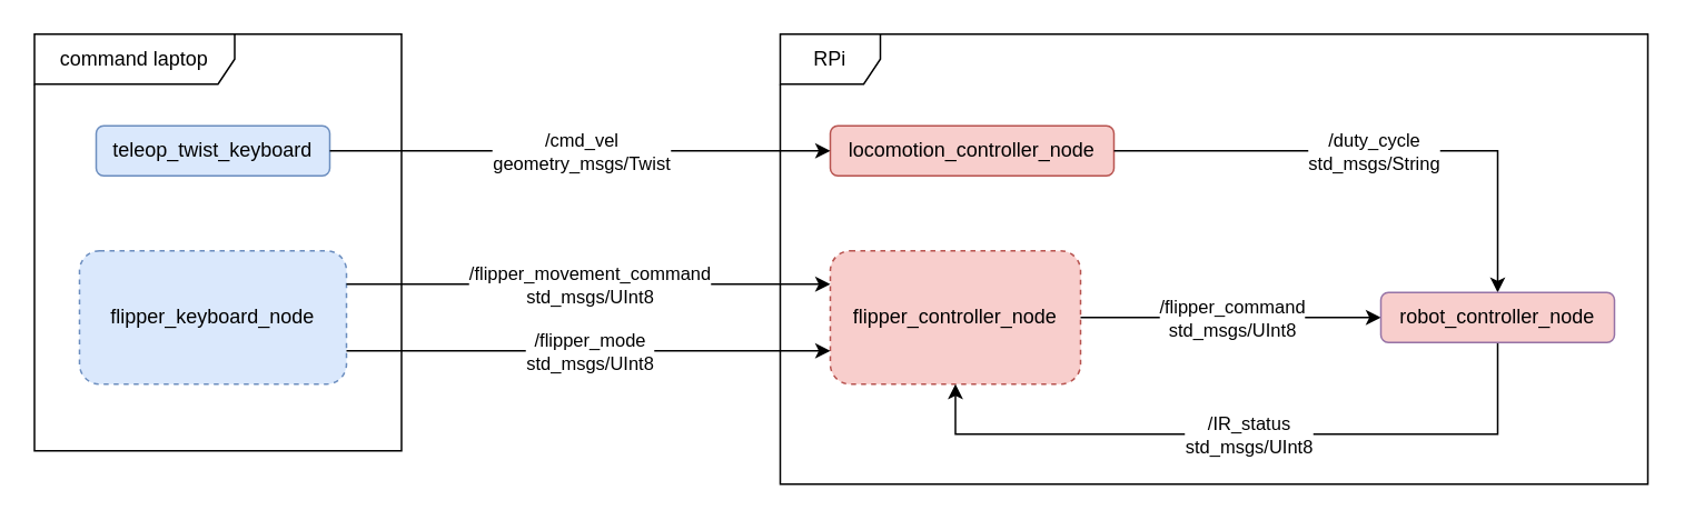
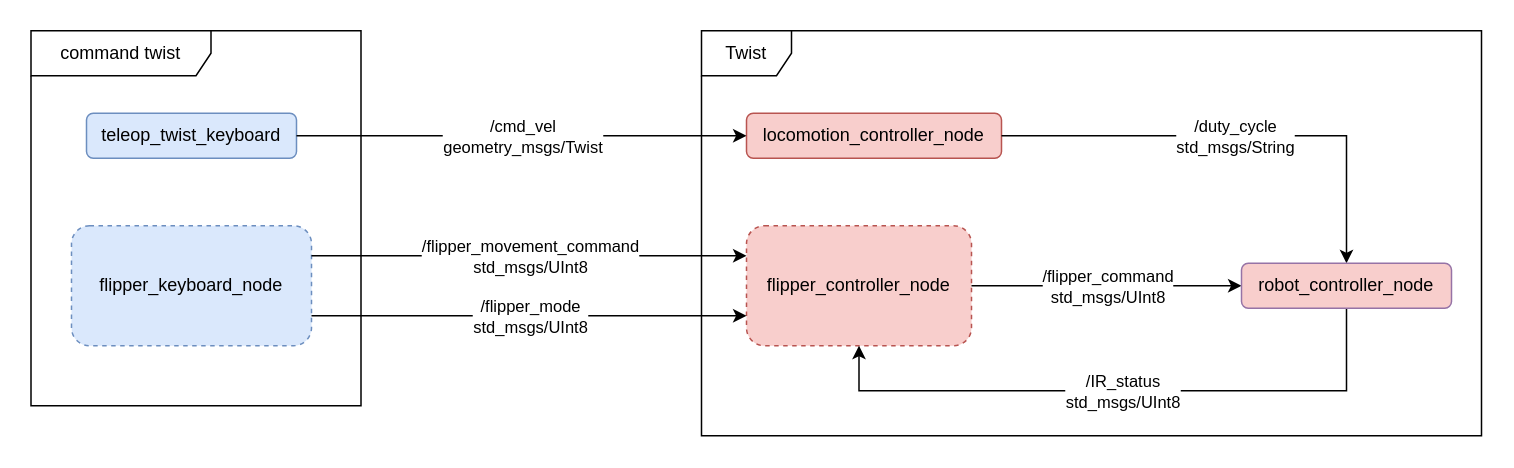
  <mxCell id="0" />
  <mxCell id="1" parent="0" />
  <mxCell id="2" value="teleop_twist_keyboard" style="rounded=1;whiteSpace=wrap;html=1;fillColor=#dae8fc;strokeColor=#6c8ebf;" parent="1" vertex="1"><mxGeometry x="57" y="75" width="140" height="30" as="geometry" /></mxCell>
  <mxCell id="3" value="locomotion_controller_node" style="rounded=1;whiteSpace=wrap;html=1;fillColor=#f8cecc;strokeColor=#b85450;" parent="1" vertex="1"><mxGeometry x="497" y="75" width="170" height="30" as="geometry" /></mxCell>
  <mxCell id="4" value="" style="endArrow=classic;html=1;rounded=0;exitX=1;exitY=0.5;exitDx=0;exitDy=0;entryX=0;entryY=0.5;entryDx=0;entryDy=0;" parent="1" source="2" target="3" edge="1"><mxGeometry relative="1" as="geometry"><mxPoint x="287" y="89.5" as="sourcePoint" /><mxPoint x="387" y="89.5" as="targetPoint" /></mxGeometry></mxCell>
  <mxCell id="5" value="/cmd_vel&lt;br&gt;geometry_msgs/Twist" style="edgeLabel;resizable=0;html=1;align=center;verticalAlign=middle;" parent="4" connectable="0" vertex="1"><mxGeometry relative="1" as="geometry" /></mxCell>
  <mxCell id="6" value="" style="endArrow=classic;html=1;rounded=0;exitX=1;exitY=0.5;exitDx=0;exitDy=0;entryX=0.5;entryY=0;entryDx=0;entryDy=0;" parent="1" source="3" target="20" edge="1"><mxGeometry relative="1" as="geometry"><mxPoint x="527" y="90" as="sourcePoint" /><mxPoint x="827" y="90" as="targetPoint" /><Array as="points"><mxPoint x="747" y="90" /><mxPoint x="897" y="90" /></Array></mxGeometry></mxCell>
  <mxCell id="7" value="&lt;div&gt;/duty_cycle&lt;/div&gt;&lt;div&gt;std_msgs/String&lt;br&gt;&lt;/div&gt;" style="edgeLabel;resizable=0;html=1;align=center;verticalAlign=middle;" parent="6" connectable="0" vertex="1"><mxGeometry relative="1" as="geometry"><mxPoint x="-3" as="offset" /></mxGeometry></mxCell>
- <mxCell id="8" value="command laptop" style="shape=umlFrame;whiteSpace=wrap;html=1;pointerEvents=0;width=120;height=30;" parent="1" vertex="1"><mxGeometry x="20" y="20" width="220" height="250" as="geometry" /></mxCell>
- <mxCell id="9" value="RPi" style="shape=umlFrame;whiteSpace=wrap;html=1;pointerEvents=0;" parent="1" vertex="1"><mxGeometry x="467" y="20" width="520" height="270" as="geometry" /></mxCell>
+ <mxCell id="8" value="command twist" style="shape=umlFrame;whiteSpace=wrap;html=1;pointerEvents=0;width=120;height=30;" parent="1" vertex="1"><mxGeometry x="20" y="20" width="220" height="250" as="geometry" /></mxCell>
+ <mxCell id="9" value="Twist" style="shape=umlFrame;whiteSpace=wrap;html=1;pointerEvents=0;" parent="1" vertex="1"><mxGeometry x="467" y="20" width="520" height="270" as="geometry" /></mxCell>
  <mxCell id="10" value="flipper_controller_node" style="rounded=1;whiteSpace=wrap;html=1;fillColor=#f8cecc;strokeColor=#b85450;dashed=1;" parent="1" vertex="1"><mxGeometry x="497" y="150" width="150" height="80" as="geometry" /></mxCell>
  <mxCell id="11" value="flipper_keyboard_node" style="rounded=1;html=1;fillColor=#dae8fc;strokeColor=#6c8ebf;verticalAlign=middle;whiteSpace=wrap;dashed=1;" parent="1" vertex="1"><mxGeometry x="47" y="150" width="160" height="80" as="geometry" /></mxCell>
  <mxCell id="12" value="" style="endArrow=classic;html=1;rounded=0;exitX=1;exitY=0.25;exitDx=0;exitDy=0;entryX=0;entryY=0.25;entryDx=0;entryDy=0;" parent="1" source="11" target="10" edge="1"><mxGeometry relative="1" as="geometry"><mxPoint x="207" y="100" as="sourcePoint" /><mxPoint x="512" y="100" as="targetPoint" /></mxGeometry></mxCell>
  <mxCell id="13" value="/flipper_movement_command&lt;br&gt;std_msgs/UInt8" style="edgeLabel;resizable=0;html=1;align=center;verticalAlign=middle;" parent="12" connectable="0" vertex="1"><mxGeometry relative="1" as="geometry" /></mxCell>
  <mxCell id="14" value="" style="endArrow=classic;html=1;rounded=0;exitX=1;exitY=0.5;exitDx=0;exitDy=0;entryX=0;entryY=0.5;entryDx=0;entryDy=0;" parent="1" source="10" target="20" edge="1"><mxGeometry relative="1" as="geometry"><mxPoint x="377" y="270" as="sourcePoint" /><mxPoint x="817" y="190" as="targetPoint" /></mxGeometry></mxCell>
  <mxCell id="15" value="/flipper_command&lt;br&gt;std_msgs/UInt8" style="edgeLabel;resizable=0;html=1;align=center;verticalAlign=middle;" parent="14" connectable="0" vertex="1"><mxGeometry relative="1" as="geometry" /></mxCell>
  <mxCell id="16" value="" style="endArrow=classic;html=1;rounded=0;entryX=0;entryY=0.75;entryDx=0;entryDy=0;exitX=1;exitY=0.75;exitDx=0;exitDy=0;" parent="1" source="11" target="10" edge="1"><mxGeometry relative="1" as="geometry"><mxPoint x="217" y="175" as="sourcePoint" /><mxPoint x="507" y="175" as="targetPoint" /></mxGeometry></mxCell>
  <mxCell id="17" value="/flipper_mode&lt;br&gt;std_msgs/UInt8" style="edgeLabel;resizable=0;html=1;align=center;verticalAlign=middle;" parent="16" connectable="0" vertex="1"><mxGeometry relative="1" as="geometry" /></mxCell>
  <mxCell id="18" value="" style="endArrow=classic;html=1;rounded=0;exitX=0.5;exitY=1;exitDx=0;exitDy=0;entryX=0.5;entryY=1;entryDx=0;entryDy=0;" parent="1" source="20" target="10" edge="1"><mxGeometry relative="1" as="geometry"><mxPoint x="818" y="259" as="sourcePoint" /><mxPoint x="777" y="320" as="targetPoint" /><Array as="points"><mxPoint x="897" y="260" /><mxPoint x="572" y="260" /></Array></mxGeometry></mxCell>
  <mxCell id="19" value="/IR_status&lt;br&gt;std_msgs/UInt8" style="edgeLabel;resizable=0;html=1;align=center;verticalAlign=middle;" parent="18" connectable="0" vertex="1"><mxGeometry relative="1" as="geometry" /></mxCell>
  <mxCell id="20" value="robot_controller_node" style="rounded=1;whiteSpace=wrap;html=1;fillColor=#f8cecc;strokeColor=#9673a6;" parent="1" vertex="1"><mxGeometry x="827" y="175" width="140" height="30" as="geometry" /></mxCell>
